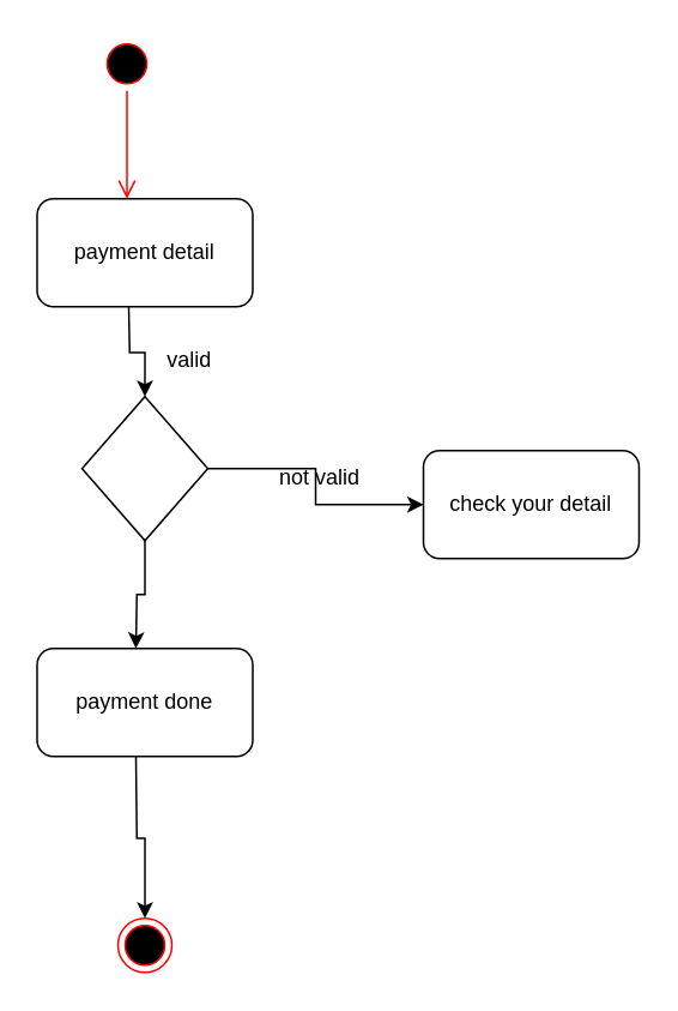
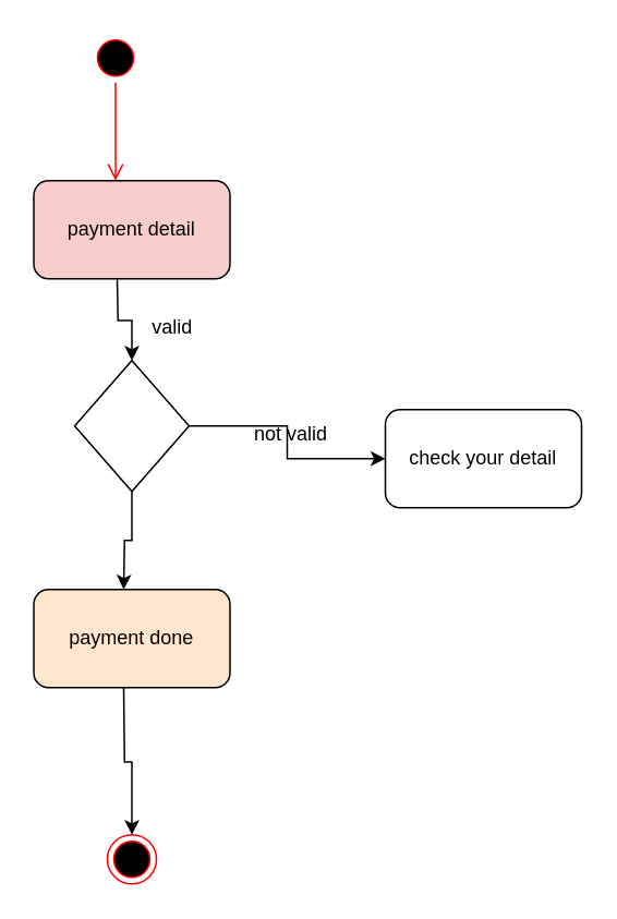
  <mxCell id="0" />
  <mxCell id="1" parent="0" />
  <mxCell id="2" value="" style="ellipse;html=1;shape=startState;fillColor=#000000;strokeColor=#ff0000;" parent="1" vertex="1"><mxGeometry x="55" y="20" width="30" height="30" as="geometry" /></mxCell>
  <mxCell id="3" value="" style="edgeStyle=orthogonalEdgeStyle;html=1;verticalAlign=bottom;endArrow=open;endSize=8;strokeColor=#ff0000;" parent="1" source="2" edge="1"><mxGeometry relative="1" as="geometry"><mxPoint x="70" y="110" as="targetPoint" /></mxGeometry></mxCell>
  <mxCell id="4" style="edgeStyle=orthogonalEdgeStyle;rounded=0;orthogonalLoop=1;jettySize=auto;html=1;entryX=0.5;entryY=0;entryDx=0;entryDy=0;" parent="1" target="7" edge="1"><mxGeometry relative="1" as="geometry"><mxPoint x="71" y="170" as="sourcePoint" /></mxGeometry></mxCell>
  <mxCell id="5" style="edgeStyle=orthogonalEdgeStyle;rounded=0;orthogonalLoop=1;jettySize=auto;html=1;exitX=0.5;exitY=1;exitDx=0;exitDy=0;entryX=0.5;entryY=0;entryDx=0;entryDy=0;" parent="1" source="7" edge="1"><mxGeometry relative="1" as="geometry"><mxPoint x="75" y="360" as="targetPoint" /></mxGeometry></mxCell>
  <mxCell id="6" style="edgeStyle=orthogonalEdgeStyle;rounded=0;orthogonalLoop=1;jettySize=auto;html=1;entryX=0;entryY=0.5;entryDx=0;entryDy=0;" edge="1" parent="1" source="7" target="11"><mxGeometry relative="1" as="geometry"><mxPoint x="215" y="260" as="targetPoint" /></mxGeometry></mxCell>
  <mxCell id="7" value="" style="rhombus;whiteSpace=wrap;html=1;" parent="1" vertex="1"><mxGeometry x="45" y="220" width="70" height="80" as="geometry" /></mxCell>
  <mxCell id="8" style="edgeStyle=orthogonalEdgeStyle;rounded=0;orthogonalLoop=1;jettySize=auto;html=1;entryX=0.5;entryY=0;entryDx=0;entryDy=0;" parent="1" target="9" edge="1"><mxGeometry relative="1" as="geometry"><mxPoint x="75" y="420" as="sourcePoint" /></mxGeometry></mxCell>
  <mxCell id="9" value="" style="ellipse;html=1;shape=endState;fillColor=#000000;strokeColor=#ff0000;" parent="1" vertex="1"><mxGeometry x="65" y="510" width="30" height="30" as="geometry" /></mxCell>
- <mxCell id="10" value="payment detail" style="rounded=1;whiteSpace=wrap;html=1;" vertex="1" parent="1"><mxGeometry x="20" y="110" width="120" height="60" as="geometry" /></mxCell>
+ <mxCell id="10" value="payment detail" style="rounded=1;whiteSpace=wrap;html=1;fillColor=#f8cecc;" vertex="1" parent="1"><mxGeometry x="20" y="110" width="120" height="60" as="geometry" /></mxCell>
  <mxCell id="11" value="&lt;div&gt;check your detail&lt;br&gt;&lt;/div&gt;" style="rounded=1;whiteSpace=wrap;html=1;" vertex="1" parent="1"><mxGeometry x="235" y="250" width="120" height="60" as="geometry" /></mxCell>
- <mxCell id="12" value="payment done" style="rounded=1;whiteSpace=wrap;html=1;" vertex="1" parent="1"><mxGeometry x="20" y="360" width="120" height="60" as="geometry" /></mxCell>
+ <mxCell id="12" value="payment done" style="rounded=1;whiteSpace=wrap;html=1;fillColor=#ffe6cc;" vertex="1" parent="1"><mxGeometry x="20" y="360" width="120" height="60" as="geometry" /></mxCell>
  <mxCell id="13" value="not valid" style="text;html=1;strokeColor=none;fillColor=none;align=center;verticalAlign=middle;whiteSpace=wrap;rounded=0;" vertex="1" parent="1"><mxGeometry x="150" y="250" width="55" height="30" as="geometry" /></mxCell>
  <mxCell id="14" value="valid" style="text;html=1;strokeColor=none;fillColor=none;align=center;verticalAlign=middle;whiteSpace=wrap;rounded=0;" vertex="1" parent="1"><mxGeometry x="85" y="190" width="40" height="20" as="geometry" /></mxCell>
